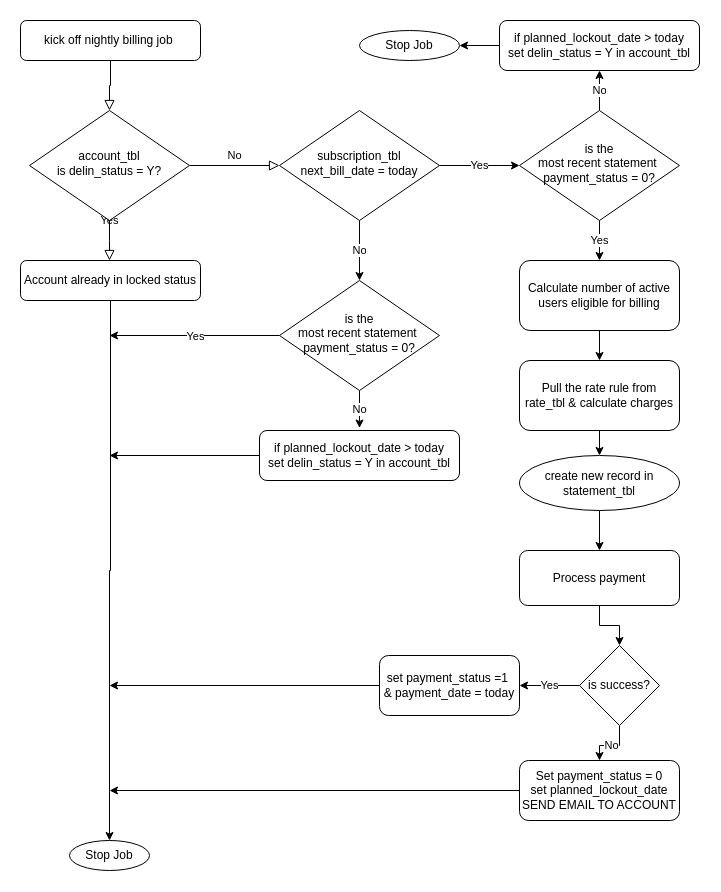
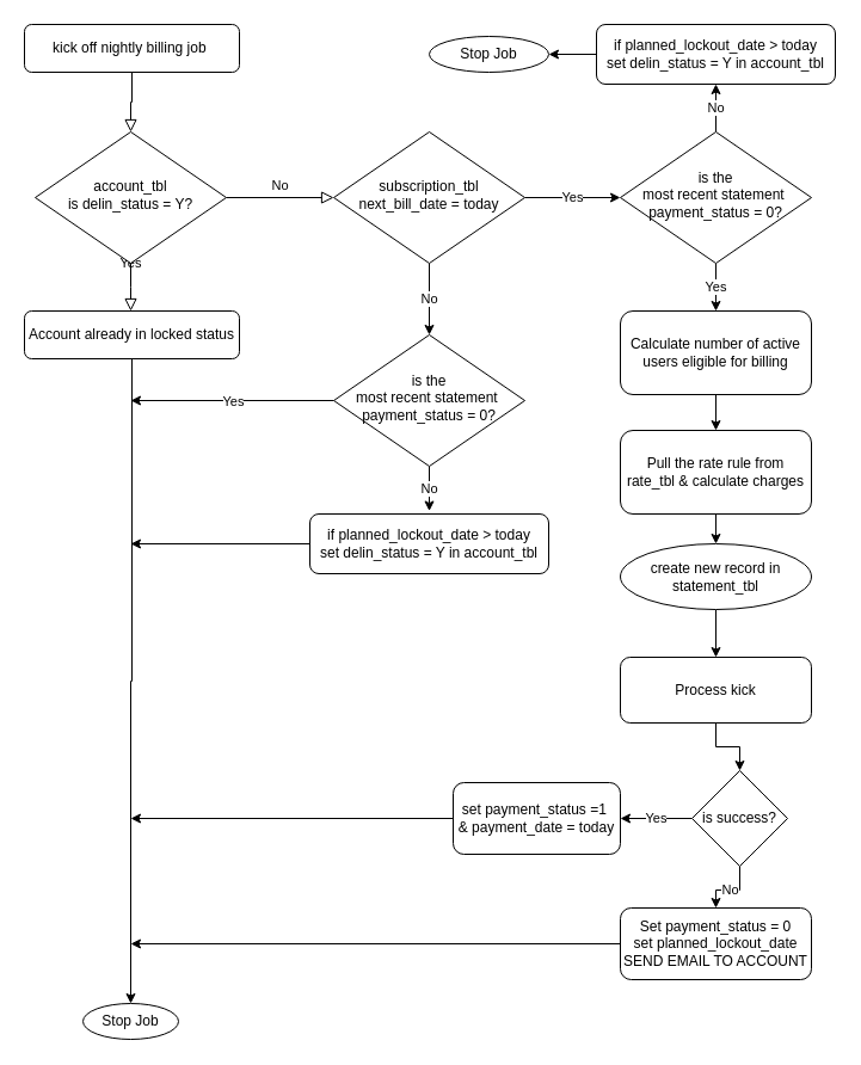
  <mxCell id="0" />
  <mxCell id="1" parent="0" />
  <mxCell id="2" value="" style="rounded=0;html=1;jettySize=auto;orthogonalLoop=1;fontSize=11;endArrow=block;endFill=0;endSize=8;strokeWidth=1;shadow=0;labelBackgroundColor=none;edgeStyle=orthogonalEdgeStyle;" parent="1" source="3" target="6" edge="1"><mxGeometry relative="1" as="geometry" /></mxCell>
  <mxCell id="3" value="kick off nightly billing job&amp;nbsp;" style="rounded=1;whiteSpace=wrap;html=1;fontSize=12;glass=0;strokeWidth=1;shadow=0;" parent="1" vertex="1"><mxGeometry x="20" y="20" width="180" height="40" as="geometry" /></mxCell>
  <mxCell id="4" value="Yes" style="rounded=0;html=1;jettySize=auto;orthogonalLoop=1;fontSize=11;endArrow=block;endFill=0;endSize=8;strokeWidth=1;shadow=0;labelBackgroundColor=none;edgeStyle=orthogonalEdgeStyle;" parent="1" source="6" edge="1"><mxGeometry y="20" relative="1" as="geometry"><mxPoint as="offset" /><mxPoint x="109" y="260" as="targetPoint" /></mxGeometry></mxCell>
  <mxCell id="5" value="No" style="edgeStyle=orthogonalEdgeStyle;rounded=0;html=1;jettySize=auto;orthogonalLoop=1;fontSize=11;endArrow=block;endFill=0;endSize=8;strokeWidth=1;shadow=0;labelBackgroundColor=none;" parent="1" source="6" edge="1"><mxGeometry y="10" relative="1" as="geometry"><mxPoint as="offset" /><mxPoint x="279" y="165" as="targetPoint" /><Array as="points"><mxPoint x="269" y="165" /></Array></mxGeometry></mxCell>
  <mxCell id="6" value="account_tbl&lt;br&gt;is delin_status = Y?" style="rhombus;whiteSpace=wrap;html=1;shadow=0;fontFamily=Helvetica;fontSize=12;align=center;strokeWidth=1;spacing=6;spacingTop=-4;" parent="1" vertex="1"><mxGeometry x="29" y="110" width="160" height="110" as="geometry" /></mxCell>
  <mxCell id="7" value="" style="edgeStyle=orthogonalEdgeStyle;rounded=0;orthogonalLoop=1;jettySize=auto;html=1;entryX=0.5;entryY=0;entryDx=0;entryDy=0;" edge="1" parent="1" source="8" target="9"><mxGeometry relative="1" as="geometry"><mxPoint x="109" y="380" as="targetPoint" /></mxGeometry></mxCell>
  <mxCell id="8" value="Account already in locked status&lt;br&gt;" style="rounded=1;whiteSpace=wrap;html=1;" vertex="1" parent="1"><mxGeometry x="20" y="260" width="180" height="40" as="geometry" /></mxCell>
  <mxCell id="9" value="Stop Job" style="ellipse;whiteSpace=wrap;html=1;" vertex="1" parent="1"><mxGeometry x="69" y="840" width="80" height="30" as="geometry" /></mxCell>
  <mxCell id="10" value="No" style="edgeStyle=orthogonalEdgeStyle;rounded=0;orthogonalLoop=1;jettySize=auto;html=1;entryX=0.5;entryY=0;entryDx=0;entryDy=0;" edge="1" parent="1" source="12" target="36"><mxGeometry relative="1" as="geometry"><mxPoint x="359" y="260" as="targetPoint" /></mxGeometry></mxCell>
  <mxCell id="11" value="Yes" style="edgeStyle=orthogonalEdgeStyle;rounded=0;orthogonalLoop=1;jettySize=auto;html=1;" edge="1" parent="1" source="12"><mxGeometry relative="1" as="geometry"><mxPoint x="519" y="165" as="targetPoint" /></mxGeometry></mxCell>
  <mxCell id="12" value="subscription_tbl&lt;br&gt;next_bill_date = today" style="rhombus;whiteSpace=wrap;html=1;shadow=0;fontFamily=Helvetica;fontSize=12;align=center;strokeWidth=1;spacing=6;spacingTop=-4;" vertex="1" parent="1"><mxGeometry x="279" y="110" width="160" height="110" as="geometry" /></mxCell>
  <mxCell id="13" value="" style="edgeStyle=orthogonalEdgeStyle;rounded=0;orthogonalLoop=1;jettySize=auto;html=1;" edge="1" parent="1" source="14" target="16"><mxGeometry relative="1" as="geometry" /></mxCell>
  <mxCell id="14" value="Calculate number of active users eligible for billing" style="rounded=1;whiteSpace=wrap;html=1;" vertex="1" parent="1"><mxGeometry x="519" y="260" width="160" height="70" as="geometry" /></mxCell>
  <mxCell id="15" value="" style="edgeStyle=orthogonalEdgeStyle;rounded=0;orthogonalLoop=1;jettySize=auto;html=1;" edge="1" parent="1" source="16" target="18"><mxGeometry relative="1" as="geometry" /></mxCell>
  <mxCell id="16" value="Pull the rate rule from rate_tbl &amp;amp; calculate charges" style="rounded=1;whiteSpace=wrap;html=1;" vertex="1" parent="1"><mxGeometry x="519" y="360" width="160" height="70" as="geometry" /></mxCell>
  <mxCell id="17" value="" style="edgeStyle=orthogonalEdgeStyle;rounded=0;orthogonalLoop=1;jettySize=auto;html=1;" edge="1" parent="1" source="18" target="20"><mxGeometry relative="1" as="geometry" /></mxCell>
  <mxCell id="18" value="create new record in statement_tbl" style="ellipse;whiteSpace=wrap;html=1;" vertex="1" parent="1"><mxGeometry x="519" y="455" width="160" height="55" as="geometry" /></mxCell>
  <mxCell id="19" value="" style="edgeStyle=orthogonalEdgeStyle;rounded=0;orthogonalLoop=1;jettySize=auto;html=1;" edge="1" parent="1" source="20" target="29"><mxGeometry relative="1" as="geometry"><mxPoint x="599" y="685" as="targetPoint" /></mxGeometry></mxCell>
- <mxCell id="20" value="Process payment" style="rounded=1;whiteSpace=wrap;html=1;" vertex="1" parent="1"><mxGeometry x="519" y="550" width="160" height="55" as="geometry" /></mxCell>
+ <mxCell id="20" value="Process kick" style="rounded=1;whiteSpace=wrap;html=1;" vertex="1" parent="1"><mxGeometry x="519" y="550" width="160" height="55" as="geometry" /></mxCell>
  <mxCell id="21" value="Yes" style="edgeStyle=orthogonalEdgeStyle;rounded=0;orthogonalLoop=1;jettySize=auto;html=1;" edge="1" parent="1" source="23" target="14"><mxGeometry relative="1" as="geometry" /></mxCell>
  <mxCell id="22" value="No" style="edgeStyle=orthogonalEdgeStyle;rounded=0;orthogonalLoop=1;jettySize=auto;html=1;entryX=0.5;entryY=1;entryDx=0;entryDy=0;" edge="1" parent="1" source="23" target="25"><mxGeometry relative="1" as="geometry"><mxPoint x="599" y="80" as="targetPoint" /></mxGeometry></mxCell>
  <mxCell id="23" value="is the &lt;br&gt;most recent statement&amp;nbsp;&lt;br&gt;payment_status = 0?" style="rhombus;whiteSpace=wrap;html=1;shadow=0;fontFamily=Helvetica;fontSize=12;align=center;strokeWidth=1;spacing=6;spacingTop=-4;" vertex="1" parent="1"><mxGeometry x="519" y="110" width="160" height="110" as="geometry" /></mxCell>
  <mxCell id="24" value="" style="edgeStyle=orthogonalEdgeStyle;rounded=0;orthogonalLoop=1;jettySize=auto;html=1;entryX=1;entryY=0.5;entryDx=0;entryDy=0;" edge="1" parent="1" source="25" target="26"><mxGeometry relative="1" as="geometry"><mxPoint x="599" y="-30" as="targetPoint" /></mxGeometry></mxCell>
  <mxCell id="25" value="if planned_lockout_date &amp;gt; today&lt;br&gt;set delin_status = Y in account_tbl" style="rounded=1;whiteSpace=wrap;html=1;" vertex="1" parent="1"><mxGeometry x="499" y="20" width="200" height="50" as="geometry" /></mxCell>
  <mxCell id="26" value="Stop Job" style="ellipse;whiteSpace=wrap;html=1;" vertex="1" parent="1"><mxGeometry x="359" y="30" width="100" height="30" as="geometry" /></mxCell>
  <mxCell id="27" value="Yes" style="edgeStyle=orthogonalEdgeStyle;rounded=0;orthogonalLoop=1;jettySize=auto;html=1;" edge="1" parent="1" source="29" target="31"><mxGeometry relative="1" as="geometry"><mxPoint x="479" y="685" as="targetPoint" /></mxGeometry></mxCell>
  <mxCell id="28" value="No" style="edgeStyle=orthogonalEdgeStyle;rounded=0;orthogonalLoop=1;jettySize=auto;html=1;" edge="1" parent="1" source="29" target="33"><mxGeometry relative="1" as="geometry"><mxPoint x="599" y="805" as="targetPoint" /></mxGeometry></mxCell>
  <mxCell id="29" value="is success?" style="rhombus;whiteSpace=wrap;html=1;" vertex="1" parent="1"><mxGeometry x="579" y="645" width="80" height="80" as="geometry" /></mxCell>
  <mxCell id="30" value="" style="edgeStyle=orthogonalEdgeStyle;rounded=0;orthogonalLoop=1;jettySize=auto;html=1;" edge="1" parent="1" source="31"><mxGeometry relative="1" as="geometry"><mxPoint x="109" y="685" as="targetPoint" /></mxGeometry></mxCell>
  <mxCell id="31" value="set payment_status =1&amp;nbsp;&lt;br&gt;&amp;amp; payment_date = today" style="rounded=1;whiteSpace=wrap;html=1;" vertex="1" parent="1"><mxGeometry x="379" y="655" width="140" height="60" as="geometry" /></mxCell>
  <mxCell id="32" value="" style="edgeStyle=orthogonalEdgeStyle;rounded=0;orthogonalLoop=1;jettySize=auto;html=1;" edge="1" parent="1" source="33"><mxGeometry relative="1" as="geometry"><mxPoint x="109" y="790" as="targetPoint" /></mxGeometry></mxCell>
  <mxCell id="33" value="Set payment_status = 0&lt;br&gt;set planned_lockout_date&lt;br&gt;SEND EMAIL TO ACCOUNT" style="rounded=1;whiteSpace=wrap;html=1;" vertex="1" parent="1"><mxGeometry x="519" y="760" width="160" height="60" as="geometry" /></mxCell>
  <mxCell id="34" value="Yes" style="edgeStyle=orthogonalEdgeStyle;rounded=0;orthogonalLoop=1;jettySize=auto;html=1;" edge="1" parent="1" source="36"><mxGeometry relative="1" as="geometry"><mxPoint x="109" y="335" as="targetPoint" /></mxGeometry></mxCell>
  <mxCell id="35" value="No" style="edgeStyle=orthogonalEdgeStyle;rounded=0;orthogonalLoop=1;jettySize=auto;html=1;" edge="1" parent="1" source="36"><mxGeometry relative="1" as="geometry"><mxPoint x="359" y="427.5" as="targetPoint" /></mxGeometry></mxCell>
  <mxCell id="36" value="is the &lt;br&gt;most recent statement&amp;nbsp;&lt;br&gt;payment_status = 0?" style="rhombus;whiteSpace=wrap;html=1;shadow=0;fontFamily=Helvetica;fontSize=12;align=center;strokeWidth=1;spacing=6;spacingTop=-4;" vertex="1" parent="1"><mxGeometry x="279" y="280" width="160" height="110" as="geometry" /></mxCell>
  <mxCell id="37" value="" style="edgeStyle=orthogonalEdgeStyle;rounded=0;orthogonalLoop=1;jettySize=auto;html=1;" edge="1" parent="1" source="38"><mxGeometry relative="1" as="geometry"><mxPoint x="109" y="455" as="targetPoint" /></mxGeometry></mxCell>
  <mxCell id="38" value="if planned_lockout_date &amp;gt; today&lt;br&gt;set delin_status = Y in account_tbl" style="rounded=1;whiteSpace=wrap;html=1;" vertex="1" parent="1"><mxGeometry x="259" y="430" width="200" height="50" as="geometry" /></mxCell>
